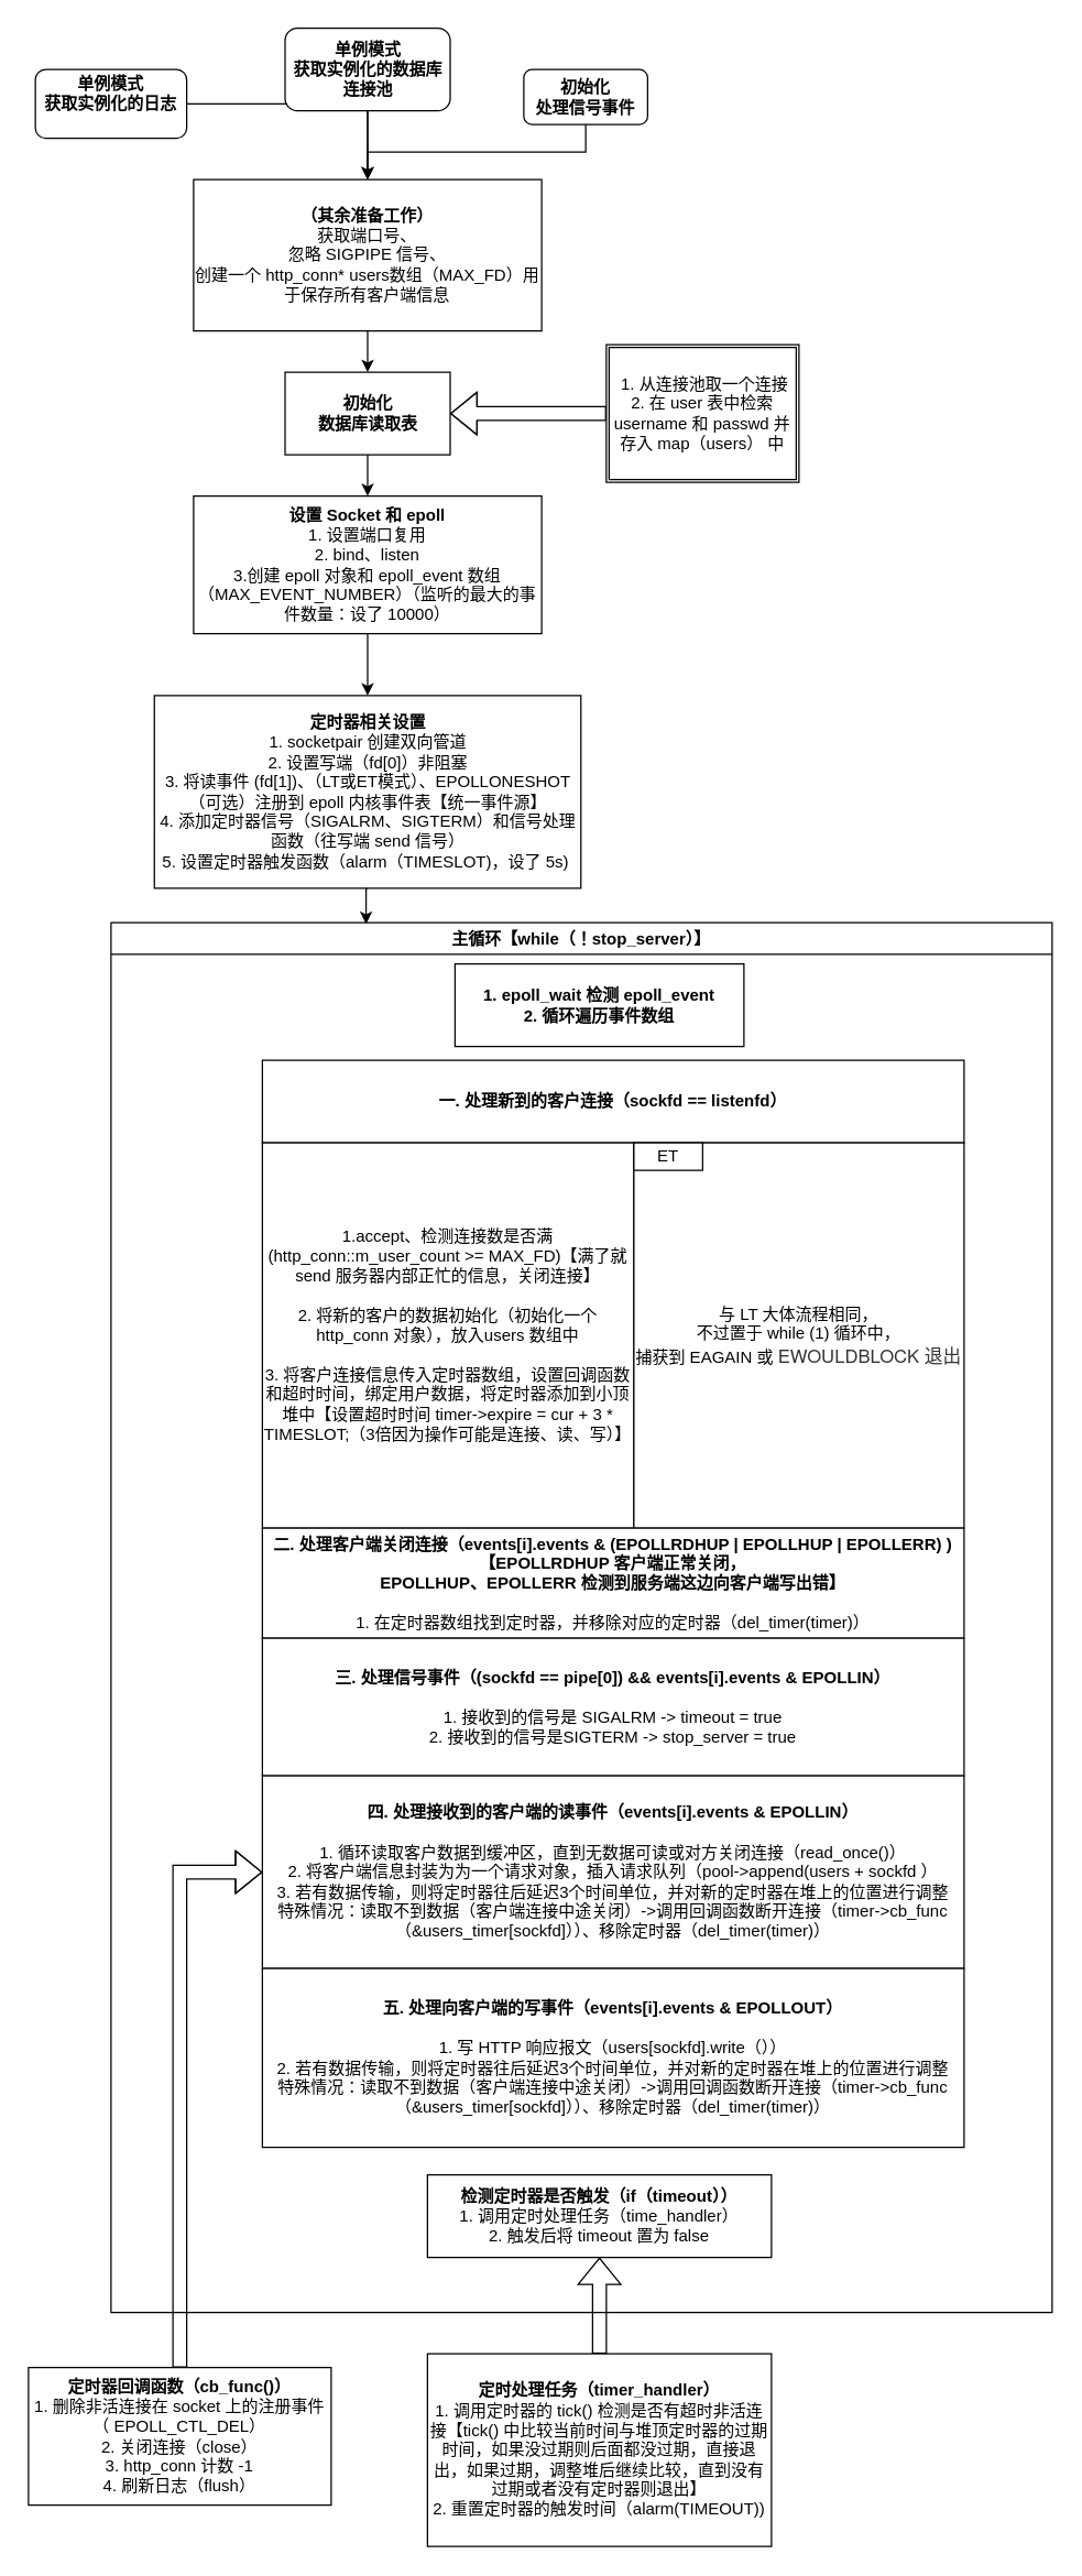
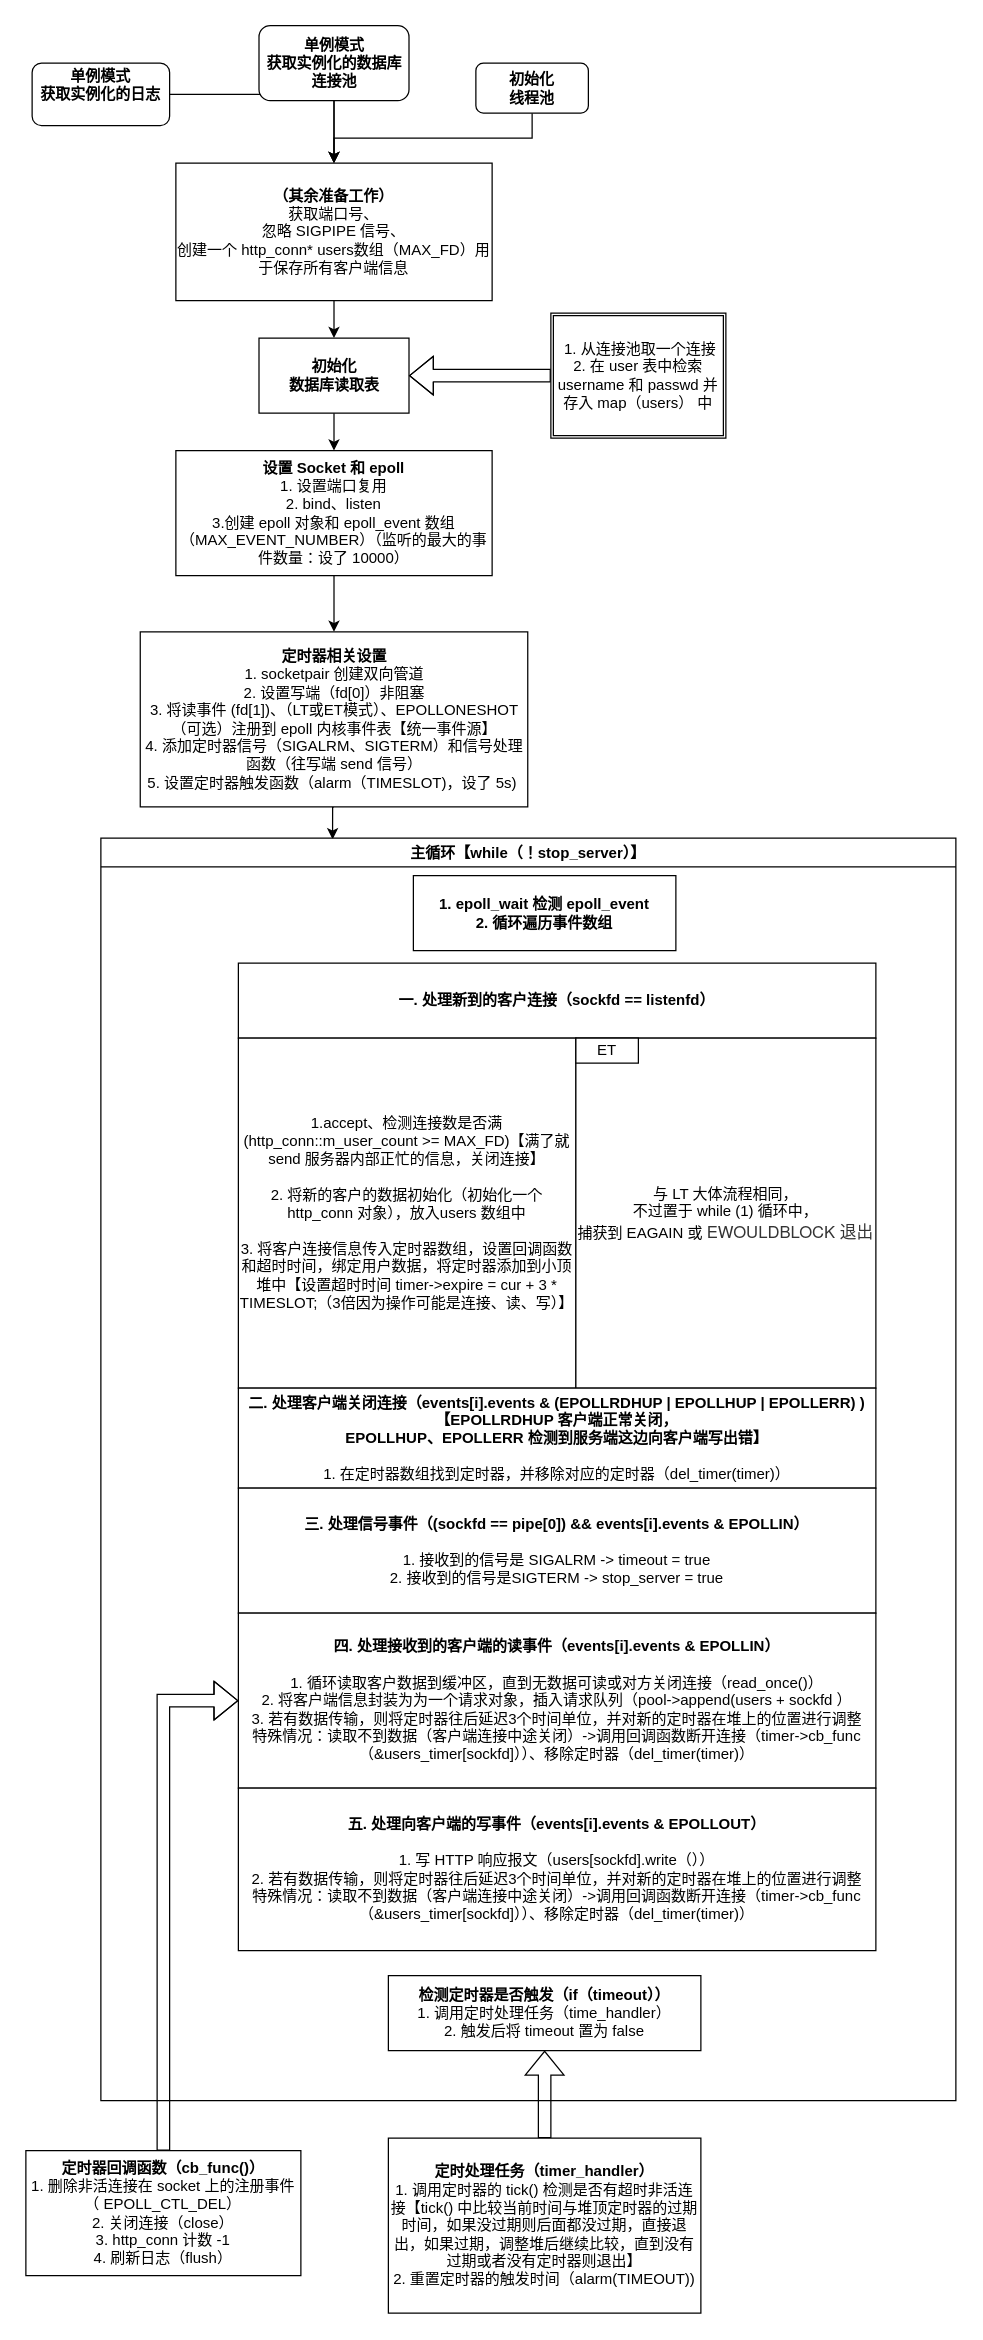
  <mxCell id="0" />
  <mxCell id="1" parent="0" />
  <mxCell id="2" style="edgeStyle=orthogonalEdgeStyle;rounded=0;orthogonalLoop=1;jettySize=auto;html=1;" edge="1" parent="1" source="3" target="5"><mxGeometry relative="1" as="geometry" /></mxCell>
  <mxCell id="3" value="&lt;div&gt;&lt;span style=&quot;font-family: &amp;#34;comic sans ms&amp;#34;&quot;&gt;&lt;b&gt;单例模式&lt;/b&gt;&lt;/span&gt;&lt;/div&gt;&lt;div&gt;&lt;span style=&quot;font-family: &amp;#34;comic sans ms&amp;#34;&quot;&gt;&lt;b&gt;获取实例化的日志&lt;/b&gt;&lt;/span&gt;&lt;/div&gt;&lt;font face=&quot;Comic Sans MS&quot;&gt;&lt;br&gt;&lt;/font&gt;" style="rounded=1;whiteSpace=wrap;html=1;fontSize=12;glass=0;strokeWidth=1;shadow=0;align=center;" parent="1" vertex="1"><mxGeometry x="25" y="50" width="110" height="50" as="geometry" /></mxCell>
  <mxCell id="4" style="edgeStyle=orthogonalEdgeStyle;rounded=0;orthogonalLoop=1;jettySize=auto;html=1;exitX=0.5;exitY=1;exitDx=0;exitDy=0;" edge="1" parent="1" source="5" target="11"><mxGeometry relative="1" as="geometry" /></mxCell>
  <mxCell id="5" value="&lt;b&gt;（其余准备工作）&lt;/b&gt;&lt;br&gt;获取端口号、&lt;br&gt;忽略 SIGPIPE 信号、&lt;br&gt;创建一个 http_conn* users数组（MAX_FD）用于保存所有客户端信息" style="rounded=0;whiteSpace=wrap;html=1;" parent="1" vertex="1"><mxGeometry x="140" y="130" width="253" height="110" as="geometry" /></mxCell>
  <mxCell id="6" style="edgeStyle=orthogonalEdgeStyle;rounded=0;orthogonalLoop=1;jettySize=auto;html=1;" edge="1" parent="1" source="7" target="5"><mxGeometry relative="1" as="geometry" /></mxCell>
  <mxCell id="7" value="&lt;b&gt;单例模式&lt;br&gt;获取实例化的数据库连接池&lt;/b&gt;" style="rounded=1;whiteSpace=wrap;html=1;" parent="1" vertex="1"><mxGeometry x="206.5" y="20" width="120" height="60" as="geometry" /></mxCell>
  <mxCell id="8" style="edgeStyle=orthogonalEdgeStyle;rounded=0;orthogonalLoop=1;jettySize=auto;html=1;entryX=0.5;entryY=0;entryDx=0;entryDy=0;" edge="1" parent="1" source="9" target="5"><mxGeometry relative="1" as="geometry" /></mxCell>
- <mxCell id="9" value="&lt;b&gt;初始化&lt;br&gt;处理信号事件&lt;/b&gt;" style="rounded=1;whiteSpace=wrap;html=1;" parent="1" vertex="1"><mxGeometry x="380" y="50" width="90" height="40" as="geometry" /></mxCell>
+ <mxCell id="9" value="&lt;b&gt;初始化&lt;br&gt;线程池&lt;/b&gt;" style="rounded=1;whiteSpace=wrap;html=1;" parent="1" vertex="1"><mxGeometry x="380" y="50" width="90" height="40" as="geometry" /></mxCell>
  <mxCell id="10" style="edgeStyle=orthogonalEdgeStyle;rounded=0;orthogonalLoop=1;jettySize=auto;html=1;exitX=0.5;exitY=1;exitDx=0;exitDy=0;entryX=0.5;entryY=0;entryDx=0;entryDy=0;" edge="1" parent="1" source="11" target="15"><mxGeometry relative="1" as="geometry" /></mxCell>
  <mxCell id="11" value="&lt;b&gt;初始化&lt;br&gt;数据库读取表&lt;/b&gt;" style="rounded=0;whiteSpace=wrap;html=1;" parent="1" vertex="1"><mxGeometry x="206.5" y="270" width="120" height="60" as="geometry" /></mxCell>
  <mxCell id="12" style="edgeStyle=orthogonalEdgeStyle;shape=flexArrow;rounded=0;orthogonalLoop=1;jettySize=auto;html=1;exitX=0;exitY=0.5;exitDx=0;exitDy=0;" edge="1" parent="1" source="13" target="11"><mxGeometry relative="1" as="geometry"><Array as="points"><mxPoint x="400" y="300" /><mxPoint x="400" y="300" /></Array></mxGeometry></mxCell>
  <mxCell id="13" value="&amp;nbsp;1. 从连接池取一个连接&lt;br&gt;2. 在 user 表中检索username 和 passwd 并存入 map（users） 中" style="shape=ext;double=1;rounded=0;whiteSpace=wrap;html=1;" parent="1" vertex="1"><mxGeometry x="440" y="250" width="140" height="100" as="geometry" /></mxCell>
  <mxCell id="14" style="edgeStyle=orthogonalEdgeStyle;rounded=0;orthogonalLoop=1;jettySize=auto;html=1;exitX=0.5;exitY=1;exitDx=0;exitDy=0;entryX=0.5;entryY=0;entryDx=0;entryDy=0;" edge="1" parent="1" source="15" target="17"><mxGeometry relative="1" as="geometry" /></mxCell>
  <mxCell id="15" value="&lt;b&gt;设置 Socket 和 epoll&lt;/b&gt;&lt;br&gt;1. 设置端口复用&lt;br&gt;2. bind、listen&lt;br&gt;3.创建 epoll 对象和 epoll_event 数组（MAX_EVENT_NUMBER）（监听的最大的事件数量：设了 10000）" style="rounded=0;whiteSpace=wrap;html=1;" parent="1" vertex="1"><mxGeometry x="140" y="360" width="253" height="100" as="geometry" /></mxCell>
  <mxCell id="16" style="edgeStyle=orthogonalEdgeStyle;rounded=0;orthogonalLoop=1;jettySize=auto;html=1;exitX=0.5;exitY=1;exitDx=0;exitDy=0;entryX=0.271;entryY=0.001;entryDx=0;entryDy=0;entryPerimeter=0;" edge="1" parent="1" source="17" target="18"><mxGeometry relative="1" as="geometry" /></mxCell>
  <mxCell id="17" value="&lt;b&gt;定时器相关设置&lt;/b&gt;&lt;br&gt;1. socketpair 创建双向管道&lt;br&gt;2. 设置写端（fd[0]）非阻塞&lt;br&gt;3. 将读事件 (fd[1])、（LT或ET模式）、EPOLLONESHOT（可选）注册到 epoll 内核事件表【统一事件源】&lt;br&gt;4. 添加定时器信号（SIGALRM、SIGTERM）和信号处理函数（往写端 send 信号）&lt;br&gt;5. 设置定时器触发函数（alarm（TIMESLOT)，设了 5s)&amp;nbsp;" style="rounded=0;whiteSpace=wrap;html=1;" parent="1" vertex="1"><mxGeometry x="111.5" y="505" width="310" height="140" as="geometry" /></mxCell>
  <mxCell id="18" value="主循环【while（！stop_server）】" style="swimlane;" parent="1" vertex="1"><mxGeometry x="80" y="670" width="684" height="1010" as="geometry"><mxRectangle x="110" y="710" width="130" height="23" as="alternateBounds" /></mxGeometry></mxCell>
  <mxCell id="19" value="&lt;b&gt;1. epoll_wait 检测 epoll_event&lt;br&gt;2. 循环遍历事件数组&lt;/b&gt;" style="whiteSpace=wrap;html=1;" parent="18" vertex="1"><mxGeometry x="250" y="30" width="210" height="60" as="geometry" /></mxCell>
  <mxCell id="20" value="&lt;b&gt;一. 处理新到的客户连接（sockfd == listenfd）&lt;/b&gt;" style="whiteSpace=wrap;html=1;" parent="18" vertex="1"><mxGeometry x="110" y="100" width="510" height="60" as="geometry" /></mxCell>
  <mxCell id="21" value="1.accept、检测连接数是否满(http_conn::m_user_count &amp;gt;= MAX_FD)【满了就 send 服务器内部正忙的信息，关闭连接】&lt;br&gt;&lt;br&gt;2. 将新的客户的数据初始化（初始化一个 http_conn 对象），放入users 数组中&lt;br&gt;&lt;br&gt;3.&amp;nbsp;将客户连接信息传入定时器数组，设置回调函数和超时时间，绑定用户数据，将定时器添加到小顶堆中【设置超时时间 timer-&amp;gt;expire = cur + 3 * TIMESLOT;（3倍因为操作可能是连接、读、写）】" style="rounded=0;whiteSpace=wrap;html=1;" parent="18" vertex="1"><mxGeometry x="110" y="160" width="270" height="280" as="geometry" /></mxCell>
  <mxCell id="22" value="与 LT 大体流程相同，&lt;br&gt;不过置于 while (1) 循环中，&lt;br&gt;捕获到 EAGAIN 或&amp;nbsp;&lt;span style=&quot;color: rgb(51 , 51 , 51) ; font-family: &amp;#34;pingfang sc&amp;#34; , &amp;#34;microsoft yahei&amp;#34; , &amp;#34;helvetica neue&amp;#34; , &amp;#34;helvetica&amp;#34; , &amp;#34;arial&amp;#34; , sans-serif ; font-size: 13.333px ; background-color: rgb(255 , 255 , 255)&quot;&gt;EWOULDBLOCK 退出&lt;/span&gt;" style="rounded=0;whiteSpace=wrap;html=1;" parent="18" vertex="1"><mxGeometry x="380" y="160" width="240" height="280" as="geometry" /></mxCell>
  <mxCell id="23" value="ET" style="rounded=0;whiteSpace=wrap;html=1;" parent="18" vertex="1"><mxGeometry x="380" y="160" width="50" height="20" as="geometry" /></mxCell>
  <mxCell id="24" value="&lt;b&gt;二. 处理客户端关闭连接（events[i].events &amp;amp; (&lt;span class=&quot;notion-enable-hover&quot;&gt;EPOLLRDHUP&lt;/span&gt; | &lt;span class=&quot;notion-enable-hover&quot;&gt;EPOLLHUP&lt;/span&gt; | &lt;span class=&quot;notion-enable-hover&quot;&gt;EPOLLERR&lt;/span&gt;) )&lt;br&gt;【EPOLLRDHUP 客户端正常关闭，&lt;br&gt;EPOLLHUP、EPOLLERR 检测到服务端这边向客户端写出错】&lt;/b&gt;&lt;br&gt;&lt;br&gt;1. 在定时器数组找到定时器，并移除对应的定时器（del_timer(timer)）" style="rounded=0;whiteSpace=wrap;html=1;" parent="18" vertex="1"><mxGeometry x="110" y="440" width="510" height="80" as="geometry" /></mxCell>
  <mxCell id="25" value="&lt;b&gt;三. 处理信号事件（(sockfd == pipe[0]) &amp;amp;&amp;amp; events[i].events &amp;amp; EPOLLIN）&lt;/b&gt;&lt;br&gt;&lt;br&gt;1. 接收到的信号是 SIGALRM -&amp;gt; timeout = true&lt;br&gt;2. 接收到的信号是SIGTERM -&amp;gt; stop_server = true" style="whiteSpace=wrap;html=1;" parent="18" vertex="1"><mxGeometry x="110" y="520" width="510" height="100" as="geometry" /></mxCell>
  <mxCell id="26" value="&lt;b&gt;四. 处理接收到的客户端的读事件（&lt;/b&gt;&lt;b&gt;events[i].events &amp;amp; EPOLLIN）&lt;/b&gt;&lt;br&gt;&lt;br&gt;1. 循环读取客户数据到缓冲区，直到无数据可读或对方关闭连接（read_once()）&lt;br&gt;2. 将客户端信息封装为为一个请求对象，插入请求队列（pool-&amp;gt;append(users + sockfd ）&lt;br&gt;3. 若有数据传输，则将定时器往后延迟3个时间单位，并对新的定时器在堆上的位置进行调整&lt;br&gt;特殊情况：读取不到数据（客户端连接中途关闭）-&amp;gt;调用回调函数断开连接（timer-&amp;gt;cb_func（&amp;amp;users_timer[sockfd]））、移除定时器（del_timer(timer)）" style="whiteSpace=wrap;html=1;" parent="18" vertex="1"><mxGeometry x="110" y="620" width="510" height="140" as="geometry" /></mxCell>
  <mxCell id="27" value="&lt;b&gt;五. 处理向客户端的写事件（&lt;/b&gt;&lt;b&gt;events[i].events &amp;amp; EPOLLOUT）&lt;/b&gt;&lt;br&gt;&lt;br&gt;&lt;span&gt;1. 写 HTTP 响应报文（users[sockfd].write（））&lt;/span&gt;&lt;br&gt;&lt;span&gt;2.&amp;nbsp;&lt;/span&gt;若有数据传输，则将定时器往后延迟3个时间单位，并对新的定时器在堆上的位置进行调整&lt;br&gt;&lt;span&gt;特殊情况：读取不到数据（客户端连接中途关闭）-&amp;gt;调用回调函数断开连接（timer-&amp;gt;cb_func（&amp;amp;users_timer[sockfd]））、移除定时器（del_timer(timer)）&lt;/span&gt;" style="whiteSpace=wrap;html=1;" parent="18" vertex="1"><mxGeometry x="110" y="760" width="510" height="130" as="geometry" /></mxCell>
  <mxCell id="28" value="&lt;b&gt;检测定时器是否触发（if（timeout））&lt;/b&gt;&lt;br&gt;1. 调用定时处理任务（time_handler）&lt;br&gt;2. 触发后将 timeout 置为 false" style="rounded=0;whiteSpace=wrap;html=1;" parent="18" vertex="1"><mxGeometry x="230" y="910" width="250" height="60" as="geometry" /></mxCell>
  <mxCell id="29" style="edgeStyle=orthogonalEdgeStyle;shape=flexArrow;rounded=0;orthogonalLoop=1;jettySize=auto;html=1;entryX=0;entryY=0.5;entryDx=0;entryDy=0;" edge="1" parent="1" source="30" target="26"><mxGeometry relative="1" as="geometry" /></mxCell>
  <mxCell id="30" value="&lt;b&gt;定时器回调函数（cb_func()）&lt;/b&gt;&lt;br&gt;1. 删除非活连接在 socket 上的注册事件（ EPOLL_CTL_DEL）&lt;br&gt;2. 关闭连接（close）&lt;br&gt;3. http_conn 计数 -1&lt;br&gt;4. 刷新日志（flush）" style="rounded=0;whiteSpace=wrap;html=1;" parent="1" vertex="1"><mxGeometry x="20" y="1720" width="220" height="100" as="geometry" /></mxCell>
  <mxCell id="31" style="edgeStyle=orthogonalEdgeStyle;shape=flexArrow;rounded=0;orthogonalLoop=1;jettySize=auto;html=1;" edge="1" parent="1" source="32" target="28"><mxGeometry relative="1" as="geometry" /></mxCell>
  <mxCell id="32" value="&lt;b&gt;定时处理任务（timer_handler）&lt;/b&gt;&lt;br&gt;1. 调用定时器的 tick() 检测是否有超时非活连接【tick() 中比较当前时间与堆顶定时器的过期时间，如果没过期则后面都没过期，直接退出，如果过期，调整堆后继续比较，直到没有过期或者没有定时器则退出】&lt;br&gt;2. 重置定时器的触发时间（alarm(TIMEOUT))" style="whiteSpace=wrap;html=1;" vertex="1" parent="1"><mxGeometry x="310" y="1710" width="250" height="140" as="geometry" /></mxCell>
